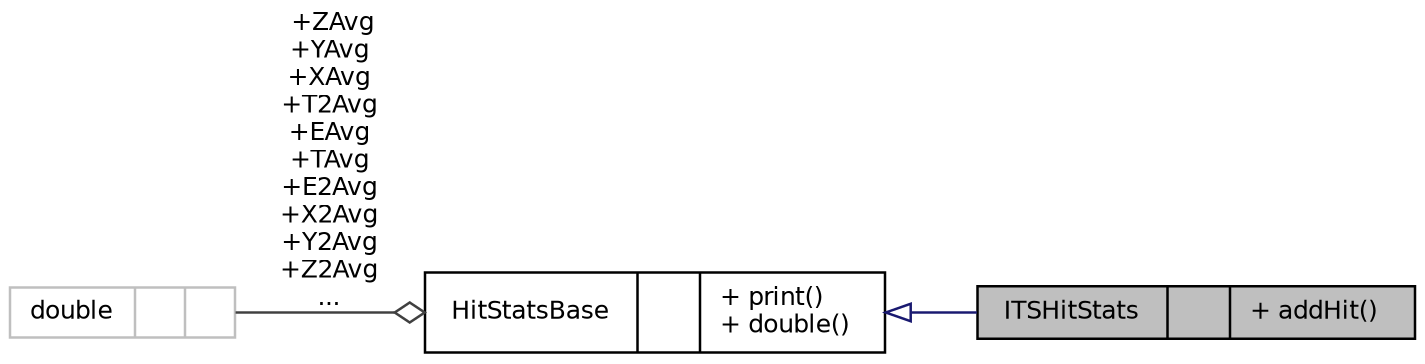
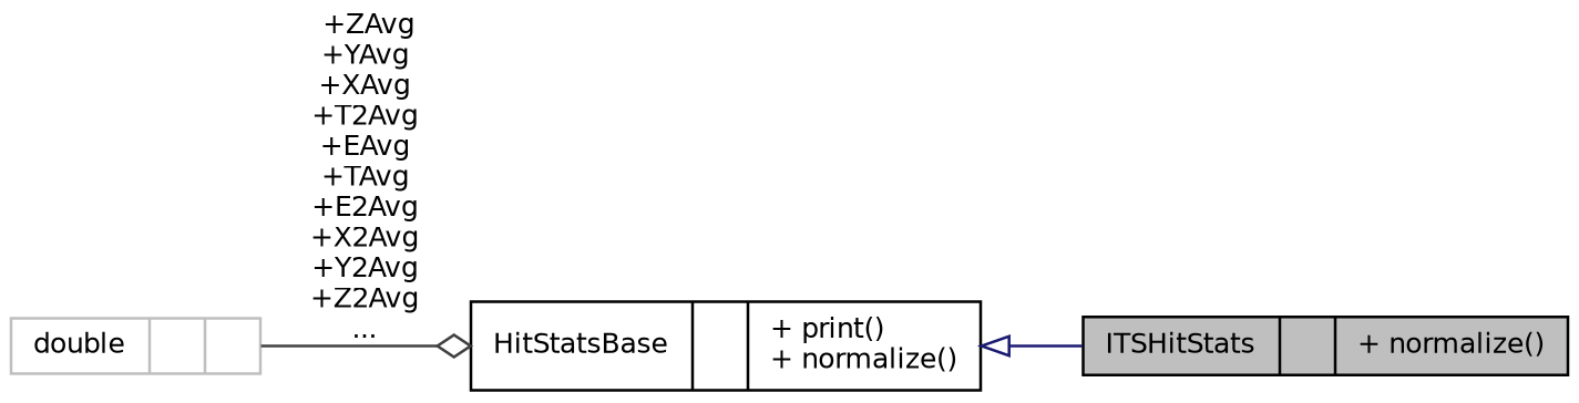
  digraph {
    rankdir=LR
    node [color=black fontname=Helvetica fontsize=10 shape=record]
    edge [fontname=Helvetica fontsize=10 labelfontname=Helvetica labelfontsize=10 style=solid]
-   n1 [fillcolor=grey75 fontcolor=black height=0.2 label="{ITSHitStats\n||+ addHit()\l}" style=filled width=0.4]
-   n2 [height=0.2 label="{HitStatsBase\n||+ print()\l+ double()\l}" width=0.4]
+   n1 [fillcolor=grey75 fontcolor=black height=0.2 label="{ITSHitStats\n||+ normalize()\l}" style=filled width=0.4]
+   n2 [height=0.2 label="{HitStatsBase\n||+ print()\l+ normalize()\l}" width=0.4]
    n3 [color=grey75 height=0.2 label="{double\n||}" width=0.4]
    n2 -> n1 [arrowtail=onormal color=midnightblue dir=back]
    n3 -> n2 [arrowhead=odiamond color=grey25 label=" +ZAvg\n+YAvg\n+XAvg\n+T2Avg\n+EAvg\n+TAvg\n+E2Avg\n+X2Avg\n+Y2Avg\n+Z2Avg\n..."]
  }
